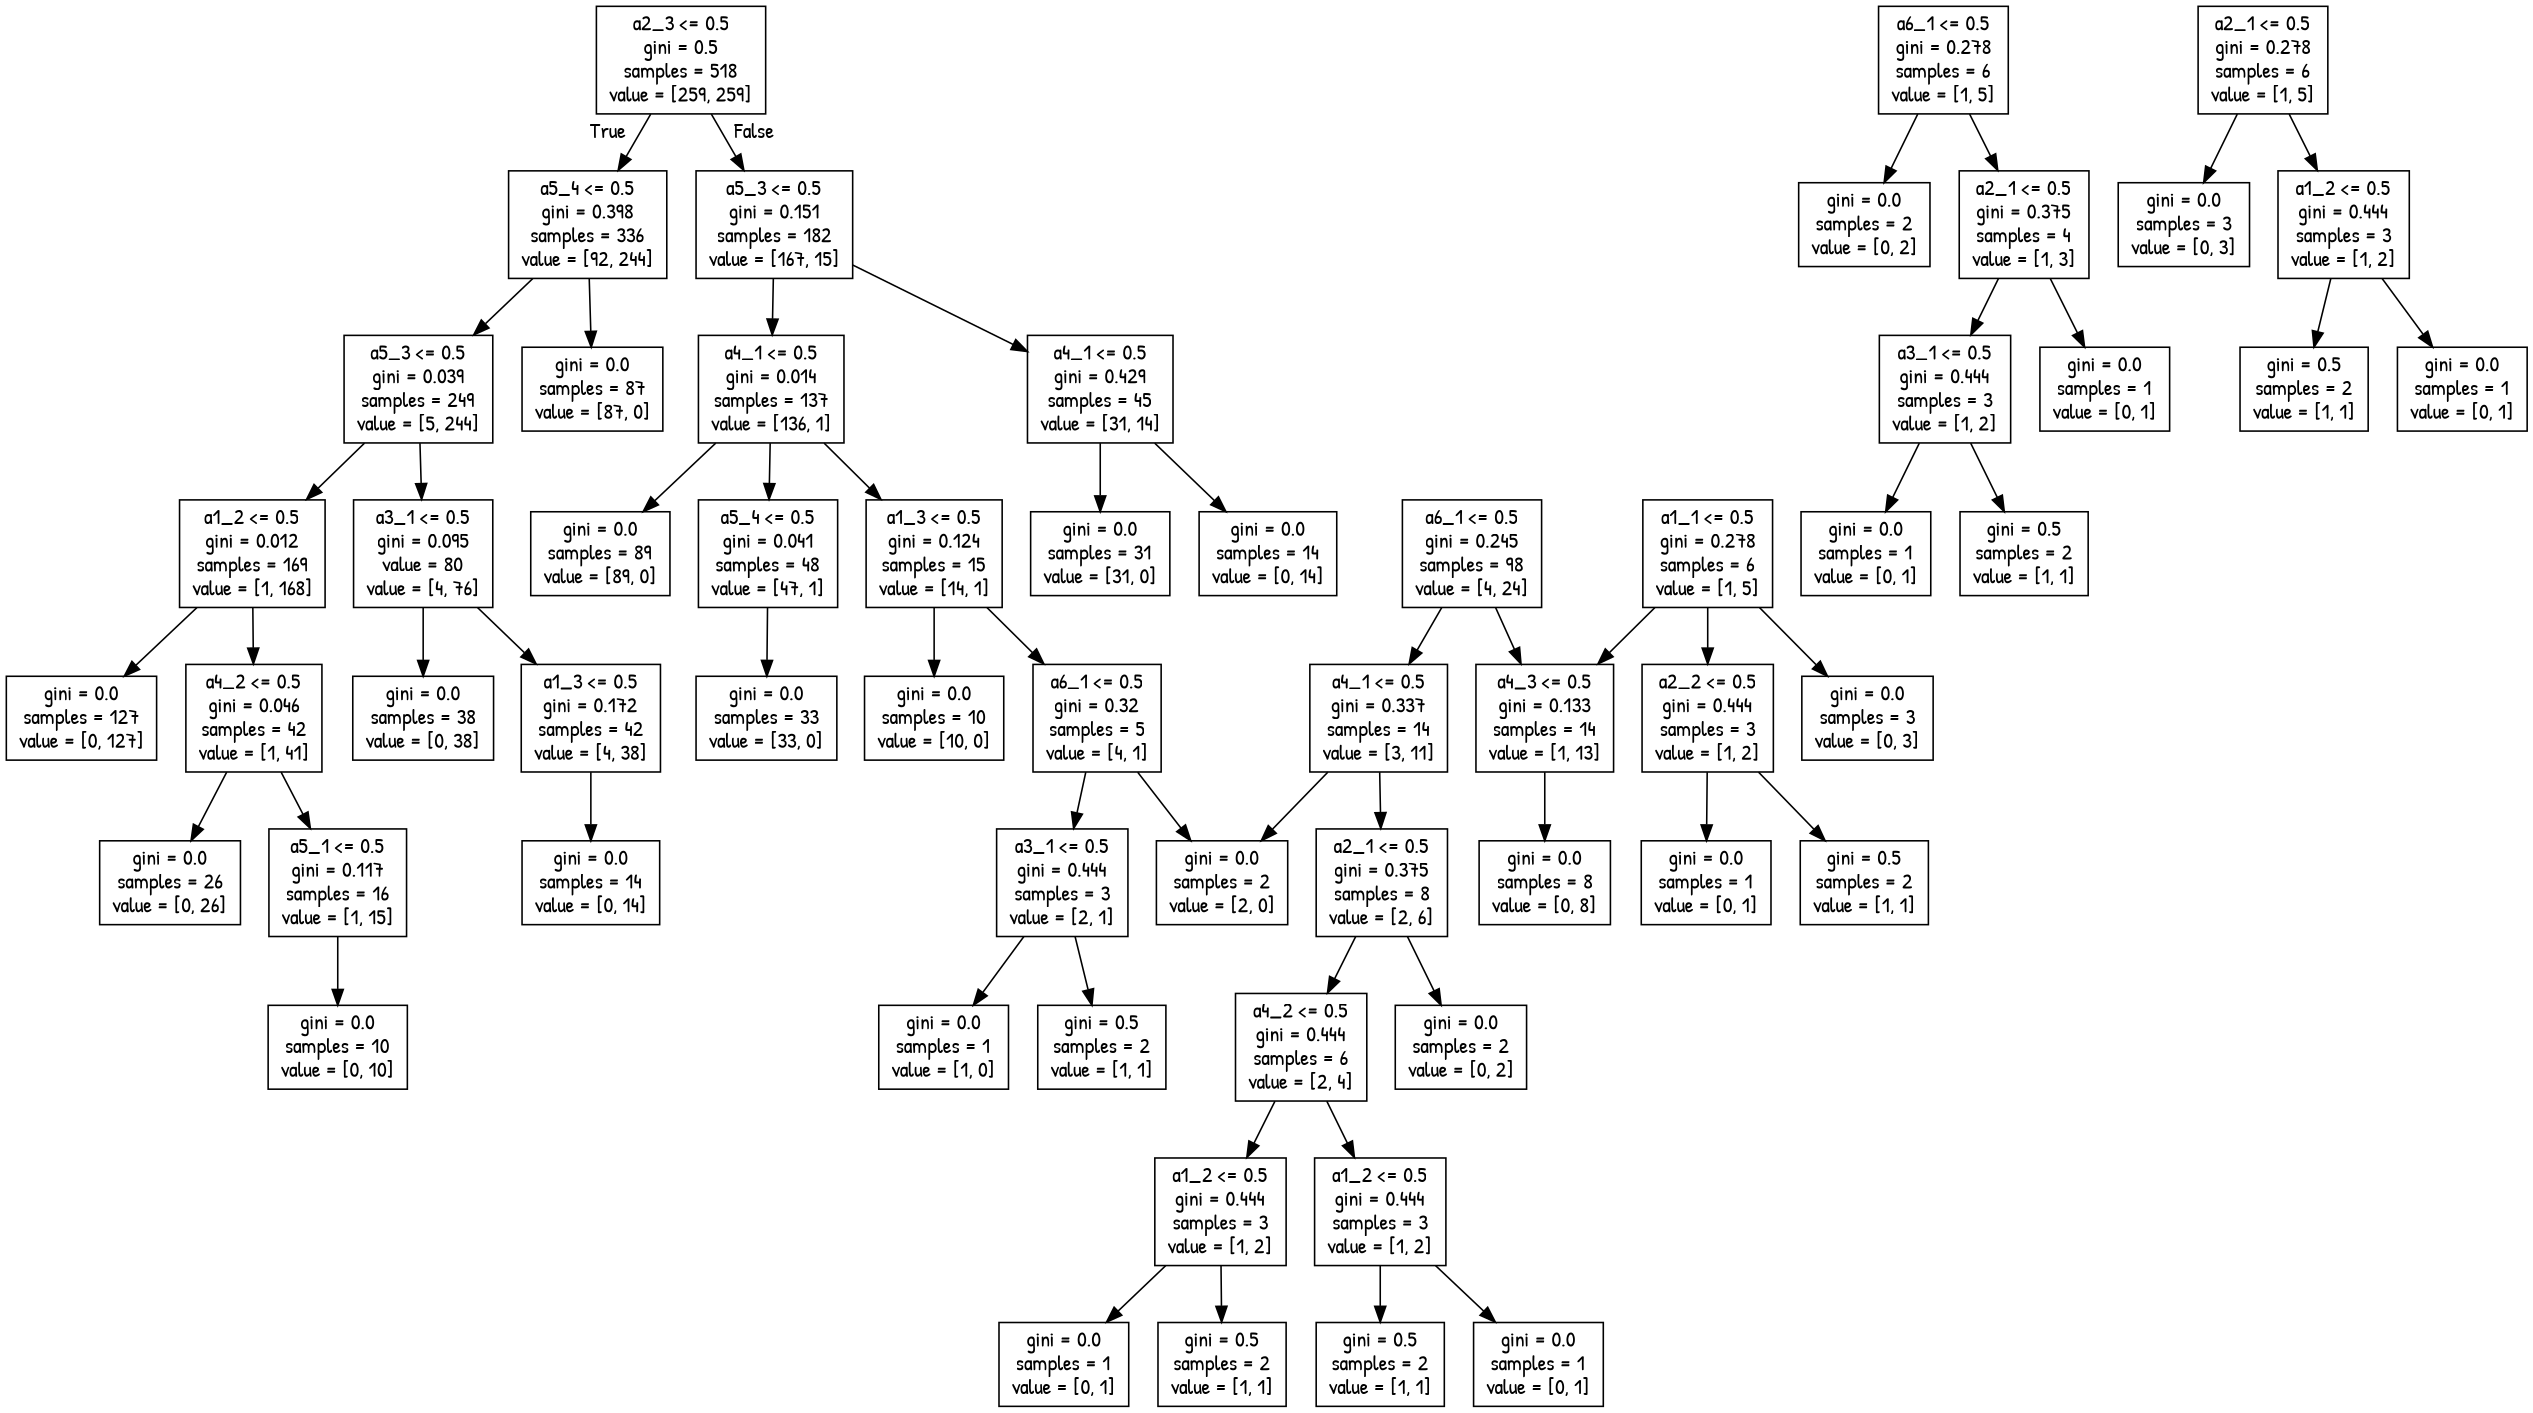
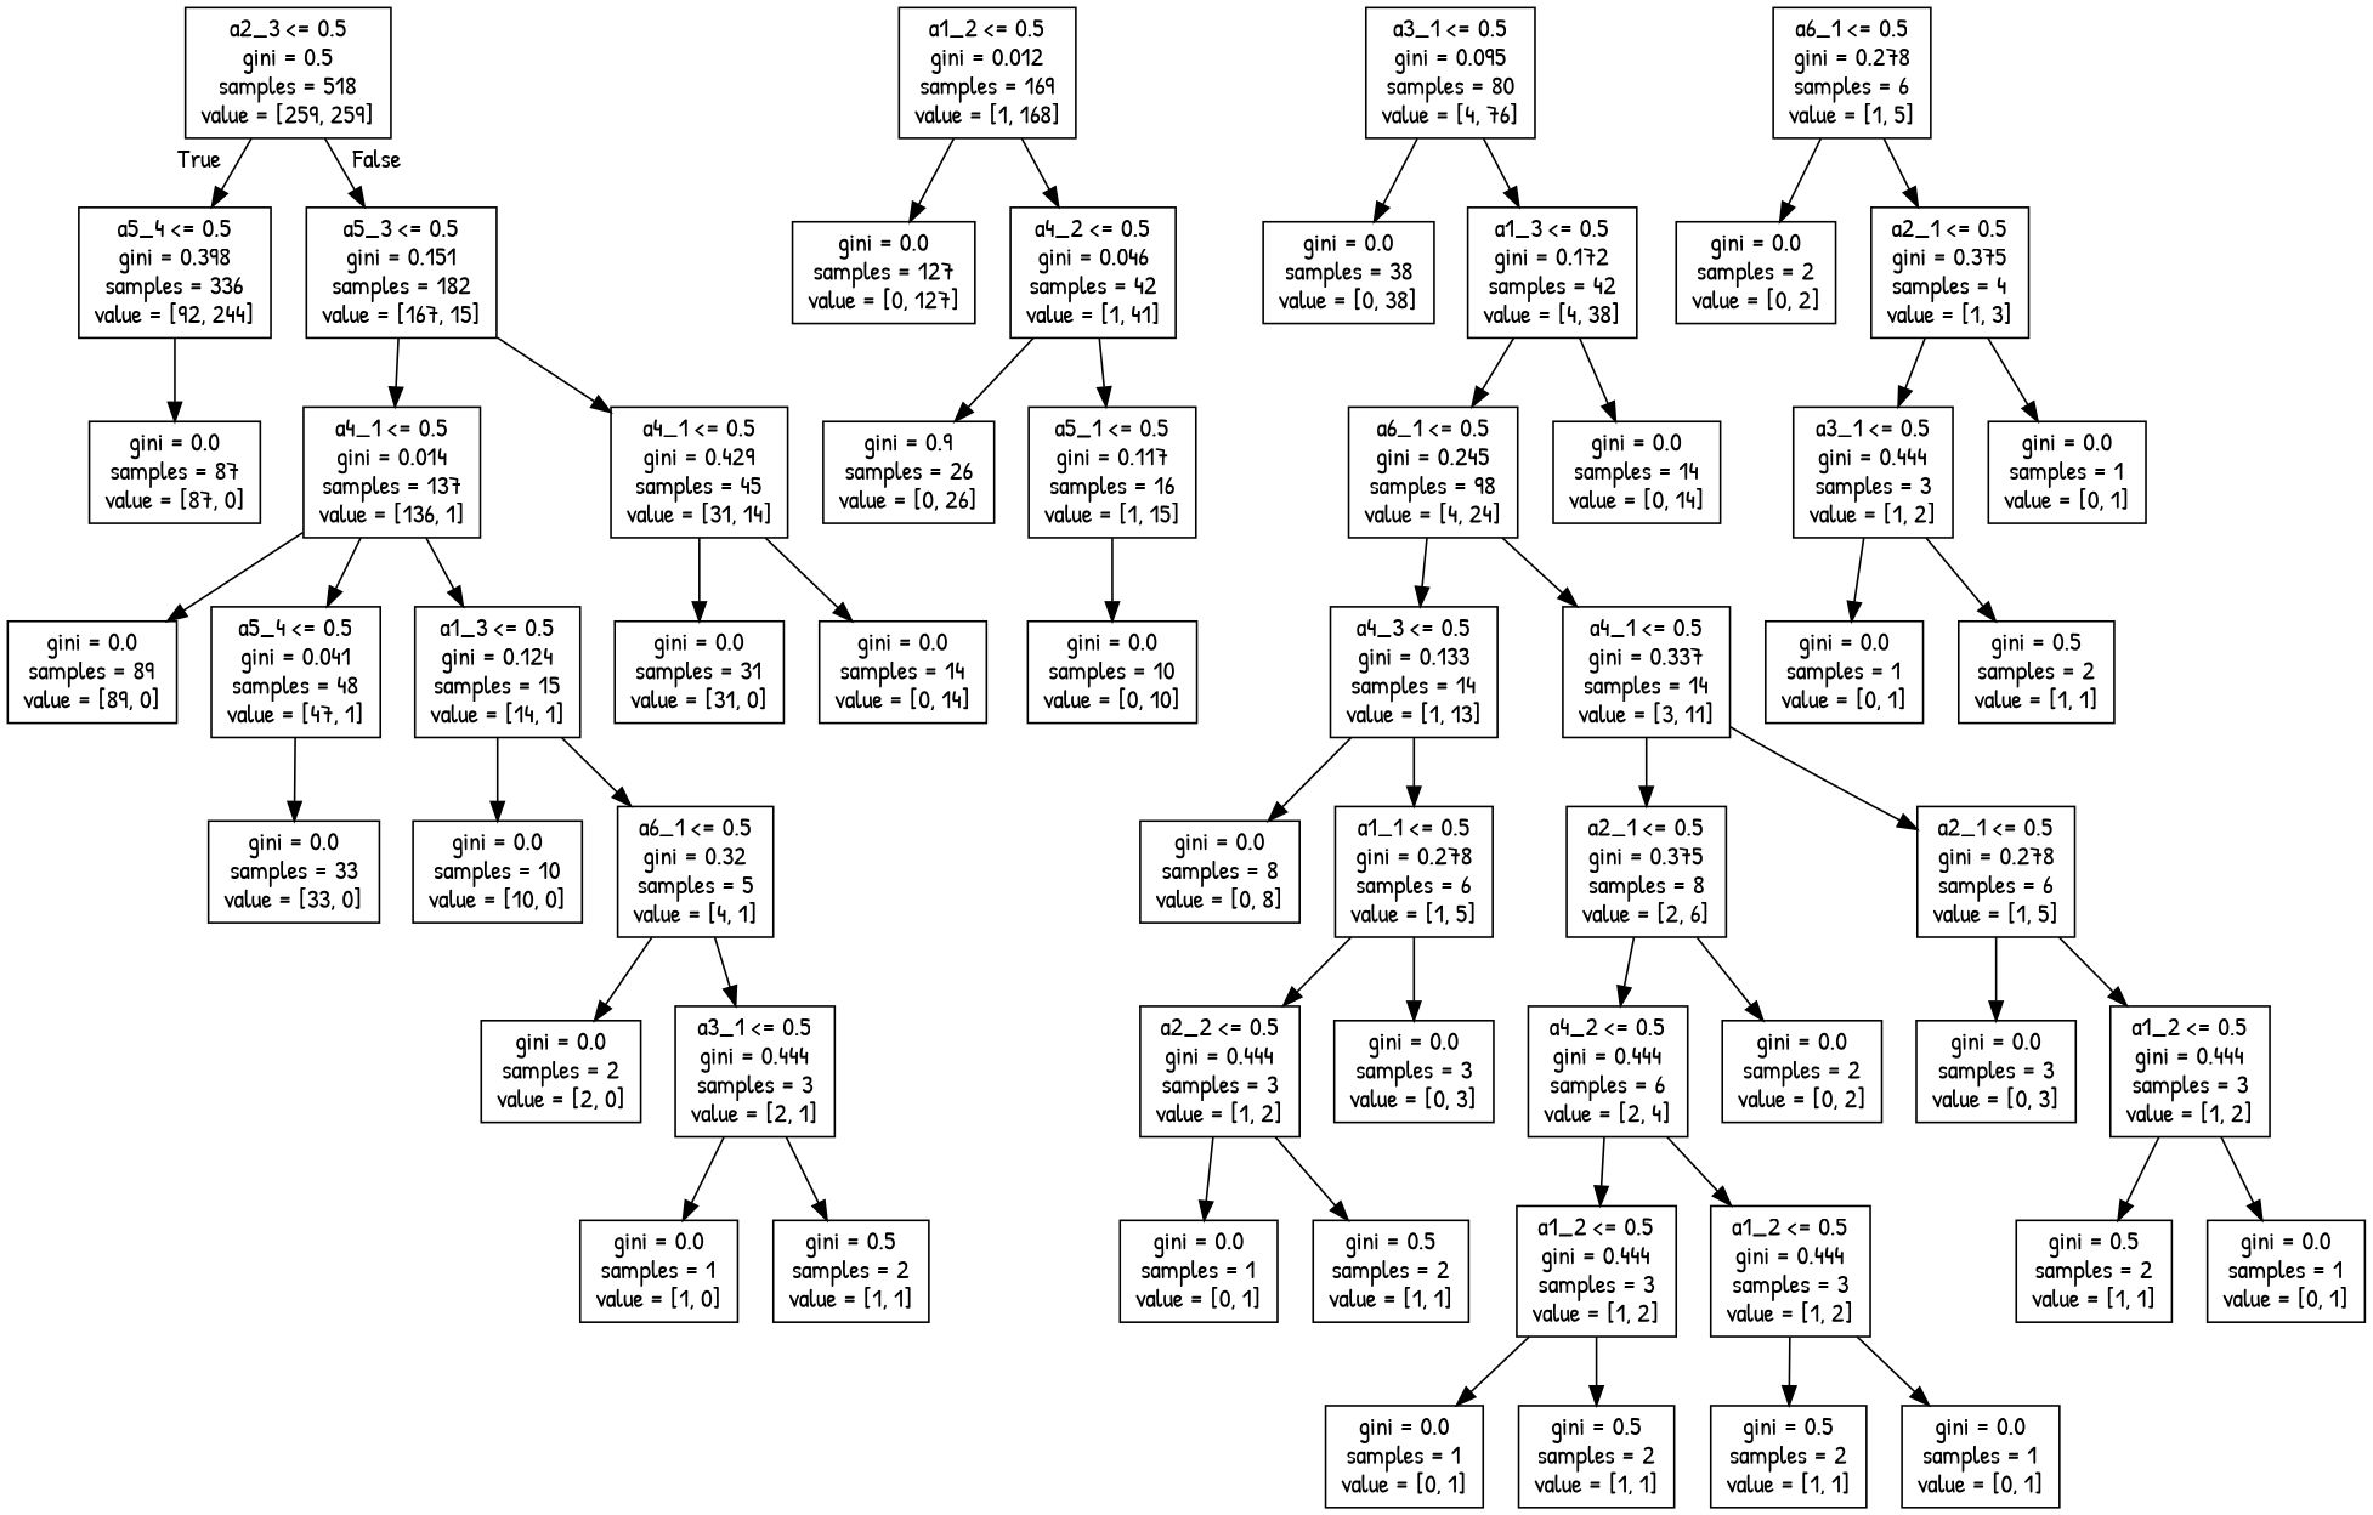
  digraph {
    fontname="Patrick Hand"
    node [fontname="Patrick Hand" shape=box]
    edge [fontname="Patrick Hand"]
    n1 [label="a2_3 <= 0.5\ngini = 0.5\nsamples = 518\nvalue = [259, 259]"]
    n2 [label="a5_4 <= 0.5\ngini = 0.398\nsamples = 336\nvalue = [92, 244]"]
    n3 [label="a5_3 <= 0.5\ngini = 0.151\nsamples = 182\nvalue = [167, 15]"]
-   n4 [label="a5_3 <= 0.5\ngini = 0.039\nsamples = 249\nvalue = [5, 244]"]
    n5 [label="gini = 0.0\nsamples = 87\nvalue = [87, 0]"]
    n6 [label="a4_1 <= 0.5\ngini = 0.014\nsamples = 137\nvalue = [136, 1]"]
    n7 [label="a4_1 <= 0.5\ngini = 0.429\nsamples = 45\nvalue = [31, 14]"]
    n8 [label="a1_2 <= 0.5\ngini = 0.012\nsamples = 169\nvalue = [1, 168]"]
-   n9 [label="a3_1 <= 0.5\ngini = 0.095\nvalue = 80\nvalue = [4, 76]"]
+   n9 [label="a3_1 <= 0.5\ngini = 0.095\nsamples = 80\nvalue = [4, 76]"]
    n10 [label="gini = 0.0\nsamples = 127\nvalue = [0, 127]"]
    n11 [label="a4_2 <= 0.5\ngini = 0.046\nsamples = 42\nvalue = [1, 41]"]
    n12 [label="gini = 0.0\nsamples = 38\nvalue = [0, 38]"]
    n13 [label="a1_3 <= 0.5\ngini = 0.172\nsamples = 42\nvalue = [4, 38]"]
-   n14 [label="gini = 0.0\nsamples = 26\nvalue = [0, 26]"]
+   n14 [label="gini = 0.9\nsamples = 26\nvalue = [0, 26]"]
    n15 [label="a5_1 <= 0.5\ngini = 0.117\nsamples = 16\nvalue = [1, 15]"]
    n16 [label="gini = 0.0\nsamples = 10\nvalue = [0, 10]"]
    n17 [label="a6_1 <= 0.5\ngini = 0.278\nsamples = 6\nvalue = [1, 5]"]
    n18 [label="gini = 0.0\nsamples = 2\nvalue = [0, 2]"]
    n19 [label="a2_1 <= 0.5\ngini = 0.375\nsamples = 4\nvalue = [1, 3]"]
    n20 [label="a3_1 <= 0.5\ngini = 0.444\nsamples = 3\nvalue = [1, 2]"]
    n21 [label="gini = 0.0\nsamples = 1\nvalue = [0, 1]"]
    n22 [label="gini = 0.0\nsamples = 1\nvalue = [0, 1]"]
    n23 [label="gini = 0.5\nsamples = 2\nvalue = [1, 1]"]
    n24 [label="a6_1 <= 0.5\ngini = 0.245\nsamples = 98\nvalue = [4, 24]"]
    n25 [label="gini = 0.0\nsamples = 14\nvalue = [0, 14]"]
    n26 [label="a4_3 <= 0.5\ngini = 0.133\nsamples = 14\nvalue = [1, 13]"]
    n27 [label="a4_1 <= 0.5\ngini = 0.337\nsamples = 14\nvalue = [3, 11]"]
    n28 [label="gini = 0.0\nsamples = 8\nvalue = [0, 8]"]
    n29 [label="a1_1 <= 0.5\ngini = 0.278\nsamples = 6\nvalue = [1, 5]"]
    n30 [label="a2_1 <= 0.5\ngini = 0.375\nsamples = 8\nvalue = [2, 6]"]
    n31 [label="a2_1 <= 0.5\ngini = 0.278\nsamples = 6\nvalue = [1, 5]"]
    n32 [label="a2_2 <= 0.5\ngini = 0.444\nsamples = 3\nvalue = [1, 2]"]
    n33 [label="gini = 0.0\nsamples = 3\nvalue = [0, 3]"]
    n34 [label="gini = 0.0\nsamples = 1\nvalue = [0, 1]"]
    n35 [label="gini = 0.5\nsamples = 2\nvalue = [1, 1]"]
    n36 [label="a4_2 <= 0.5\ngini = 0.444\nsamples = 6\nvalue = [2, 4]"]
    n37 [label="gini = 0.0\nsamples = 2\nvalue = [0, 2]"]
    n38 [label="gini = 0.0\nsamples = 3\nvalue = [0, 3]"]
    n39 [label="a1_2 <= 0.5\ngini = 0.444\nsamples = 3\nvalue = [1, 2]"]
    n40 [label="a1_2 <= 0.5\ngini = 0.444\nsamples = 3\nvalue = [1, 2]"]
    n41 [label="a1_2 <= 0.5\ngini = 0.444\nsamples = 3\nvalue = [1, 2]"]
    n42 [label="gini = 0.0\nsamples = 1\nvalue = [0, 1]"]
    n43 [label="gini = 0.5\nsamples = 2\nvalue = [1, 1]"]
    n44 [label="gini = 0.5\nsamples = 2\nvalue = [1, 1]"]
    n45 [label="gini = 0.0\nsamples = 1\nvalue = [0, 1]"]
    n46 [label="gini = 0.5\nsamples = 2\nvalue = [1, 1]"]
    n47 [label="gini = 0.0\nsamples = 1\nvalue = [0, 1]"]
    n48 [label="gini = 0.0\nsamples = 89\nvalue = [89, 0]"]
    n49 [label="a5_4 <= 0.5\ngini = 0.041\nsamples = 48\nvalue = [47, 1]"]
    n50 [label="a1_3 <= 0.5\ngini = 0.124\nsamples = 15\nvalue = [14, 1]"]
    n51 [label="gini = 0.0\nsamples = 31\nvalue = [31, 0]"]
    n52 [label="gini = 0.0\nsamples = 14\nvalue = [0, 14]"]
    n53 [label="gini = 0.0\nsamples = 33\nvalue = [33, 0]"]
    n54 [label="gini = 0.0\nsamples = 10\nvalue = [10, 0]"]
    n55 [label="a6_1 <= 0.5\ngini = 0.32\nsamples = 5\nvalue = [4, 1]"]
    n56 [label="gini = 0.0\nsamples = 2\nvalue = [2, 0]"]
    n57 [label="a3_1 <= 0.5\ngini = 0.444\nsamples = 3\nvalue = [2, 1]"]
    n58 [label="gini = 0.0\nsamples = 1\nvalue = [1, 0]"]
    n59 [label="gini = 0.5\nsamples = 2\nvalue = [1, 1]"]
    n1 -> n2 [headlabel=True labelangle=45 labeldistance=2.5]
    n1 -> n3 [headlabel=False labelangle=-45 labeldistance=2.5]
-   n2 -> n4
    n2 -> n5
    n3 -> n6
    n3 -> n7
-   n4 -> n8
-   n4 -> n9
    n6 -> n48
    n6 -> n49
    n6 -> n50
    n7 -> n51
    n7 -> n52
    n8 -> n10
    n8 -> n11
    n9 -> n12
    n9 -> n13
    n11 -> n14
    n11 -> n15
+   n13 -> n24
    n13 -> n25
    n15 -> n16
    n17 -> n18
    n17 -> n19
    n19 -> n20
    n19 -> n21
    n20 -> n22
    n20 -> n23
    n24 -> n26
    n24 -> n27
    n26 -> n28
-   n29 -> n26
+   n26 -> n29
    n27 -> n30
-   n27 -> n56
+   n27 -> n31
    n29 -> n32
    n29 -> n33
    n30 -> n36
    n30 -> n37
    n31 -> n38
    n31 -> n39
    n32 -> n34
    n32 -> n35
    n36 -> n40
    n36 -> n41
    n39 -> n46
    n39 -> n47
    n40 -> n42
    n40 -> n43
    n41 -> n44
    n41 -> n45
    n49 -> n53
    n50 -> n54
    n50 -> n55
    n55 -> n56
    n55 -> n57
    n57 -> n58
    n57 -> n59
  }
